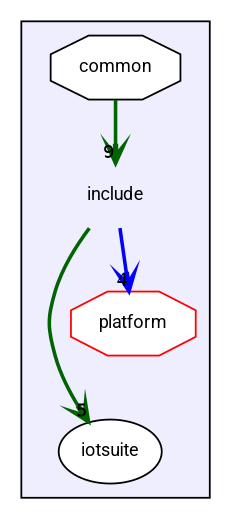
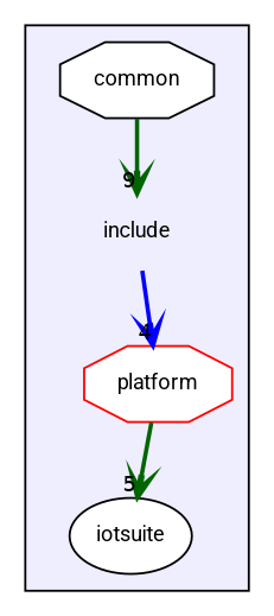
  digraph {
    compound=true
    fontname=Roboto
    node [fontname=Roboto fontsize=10 shape=octagon color=black fillcolor=white style=filled]
    edge [arrowhead=vee color=darkgreen fontname=Roboto labeldistance=1.5 labelfontname=Helvetica labelfontsize=10 style=bold]
    n1 [label=include shape=plaintext color="" fillcolor="" style=""]
    n2 [label=common]
    n3 [label=iotsuite shape=ellipse]
    n4 [color=red label=platform]
    subgraph cluster_1 {
      bgcolor="#eeeeff"
      pencolor=black
      n1
      n2
      n3
      n4
    }
-   n1 -> n3 [headlabel=5]
+   n4 -> n3 [headlabel=5]
    n1 -> n4 [color=blue headlabel=4]
    n2 -> n1 [headlabel=9]
  }
